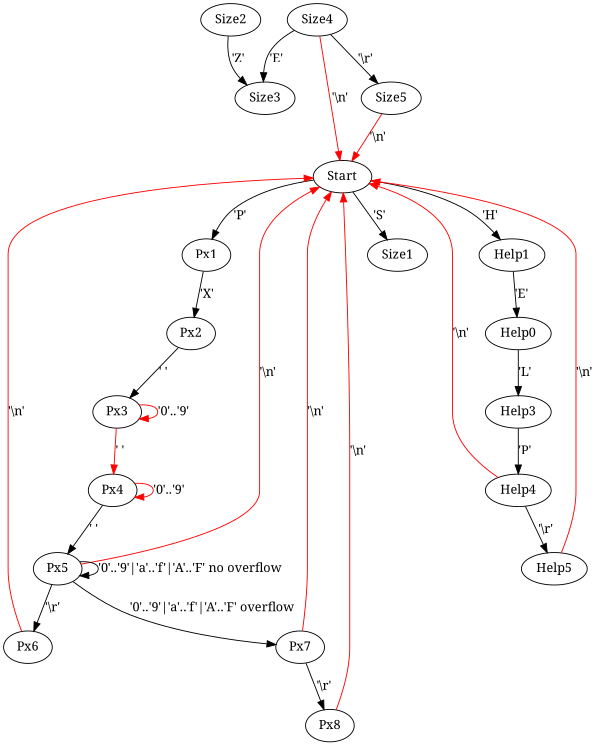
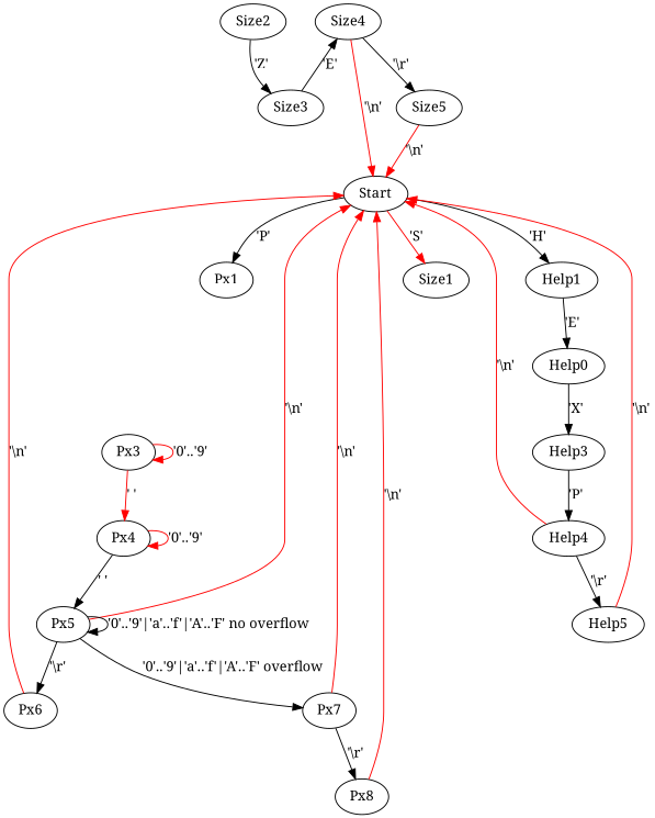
  digraph {
    fontname="Noto Serif"
    node [fontname="Noto Serif"]
    edge [fontname="Noto Serif"]
    Start
    Px1
    Size1
    Help1
-   Px2
    n6 [label=Help0]
    Px3
    Size2
    Size3
    Help3
    Px4
    Px5
    Px6
    Px7
    Px8
    Help4
    Help5
    Size4
    Size5
    Start -> Px1 [label="'P'"]
-   Start -> Size1 [label="'S'"]
+   Start -> Size1 [label="'S'" color=red]
    Start -> Help1 [label="'H'"]
-   Px1 -> Px2 [label="'X'"]
    Help1 -> n6 [label="'E'"]
-   Px2 -> Px3 [label="' '"]
-   n6 -> Help3 [label="'L'"]
+   n6 -> Help3 [label="'X'"]
    Px3 -> Px3 [color=red label="'0'..'9'"]
    Px3 -> Px4 [color=red label="' '"]
    Size2 -> Size3 [label="'Z'"]
-   Size4 -> Size3 [label="'E'"]
+   Size3 -> Size4 [label="'E'"]
    Help3 -> Help4 [label="'P'"]
    Px4 -> Px4 [color=red label="'0'..'9'"]
    Px4 -> Px5 [label="' '"]
    Px5 -> Start [color=red label="'\\n'"]
    Px5 -> Px5 [label="'0'..'9'|'a'..'f'|'A'..'F' no overflow"]
    Px5 -> Px6 [label="'\\r'"]
    Px5 -> Px7 [label="'0'..'9'|'a'..'f'|'A'..'F' overflow"]
    Px6 -> Start [color=red label="'\\n'"]
    Px7 -> Start [color=red label="'\\n'"]
    Px7 -> Px8 [label="'\\r'"]
    Px8 -> Start [color=red label="'\\n'"]
    Help4 -> Start [color=red label="'\\n'"]
    Help4 -> Help5 [label="'\\r'"]
    Help5 -> Start [color=red label="'\\n'"]
    Size4 -> Start [color=red label="'\\n'"]
    Size4 -> Size5 [label="'\\r'"]
    Size5 -> Start [color=red label="'\\n'"]
  }
